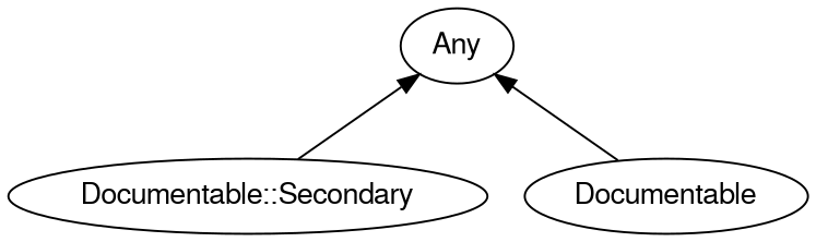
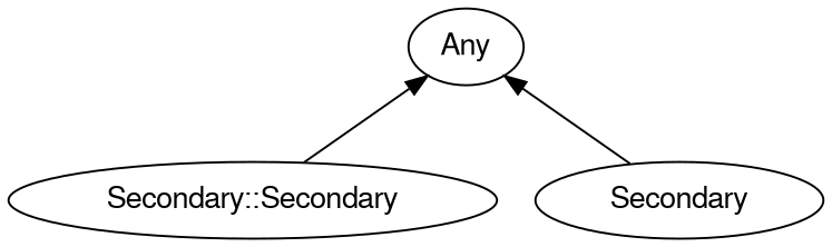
  digraph {
    rankdir=BT
    splines=polyline
    node [color="#000000" fontcolor="#000000" fontname=FreeSans]
    edge [color="#000000"]
-   "Documentable::Secondary"
+   "Documentable::Secondary" [label="Secondary::Secondary"]
    Any
-   Documentable
+   Documentable [label=Secondary]
    "Documentable::Secondary" -> Any
    Documentable -> Any
  }
